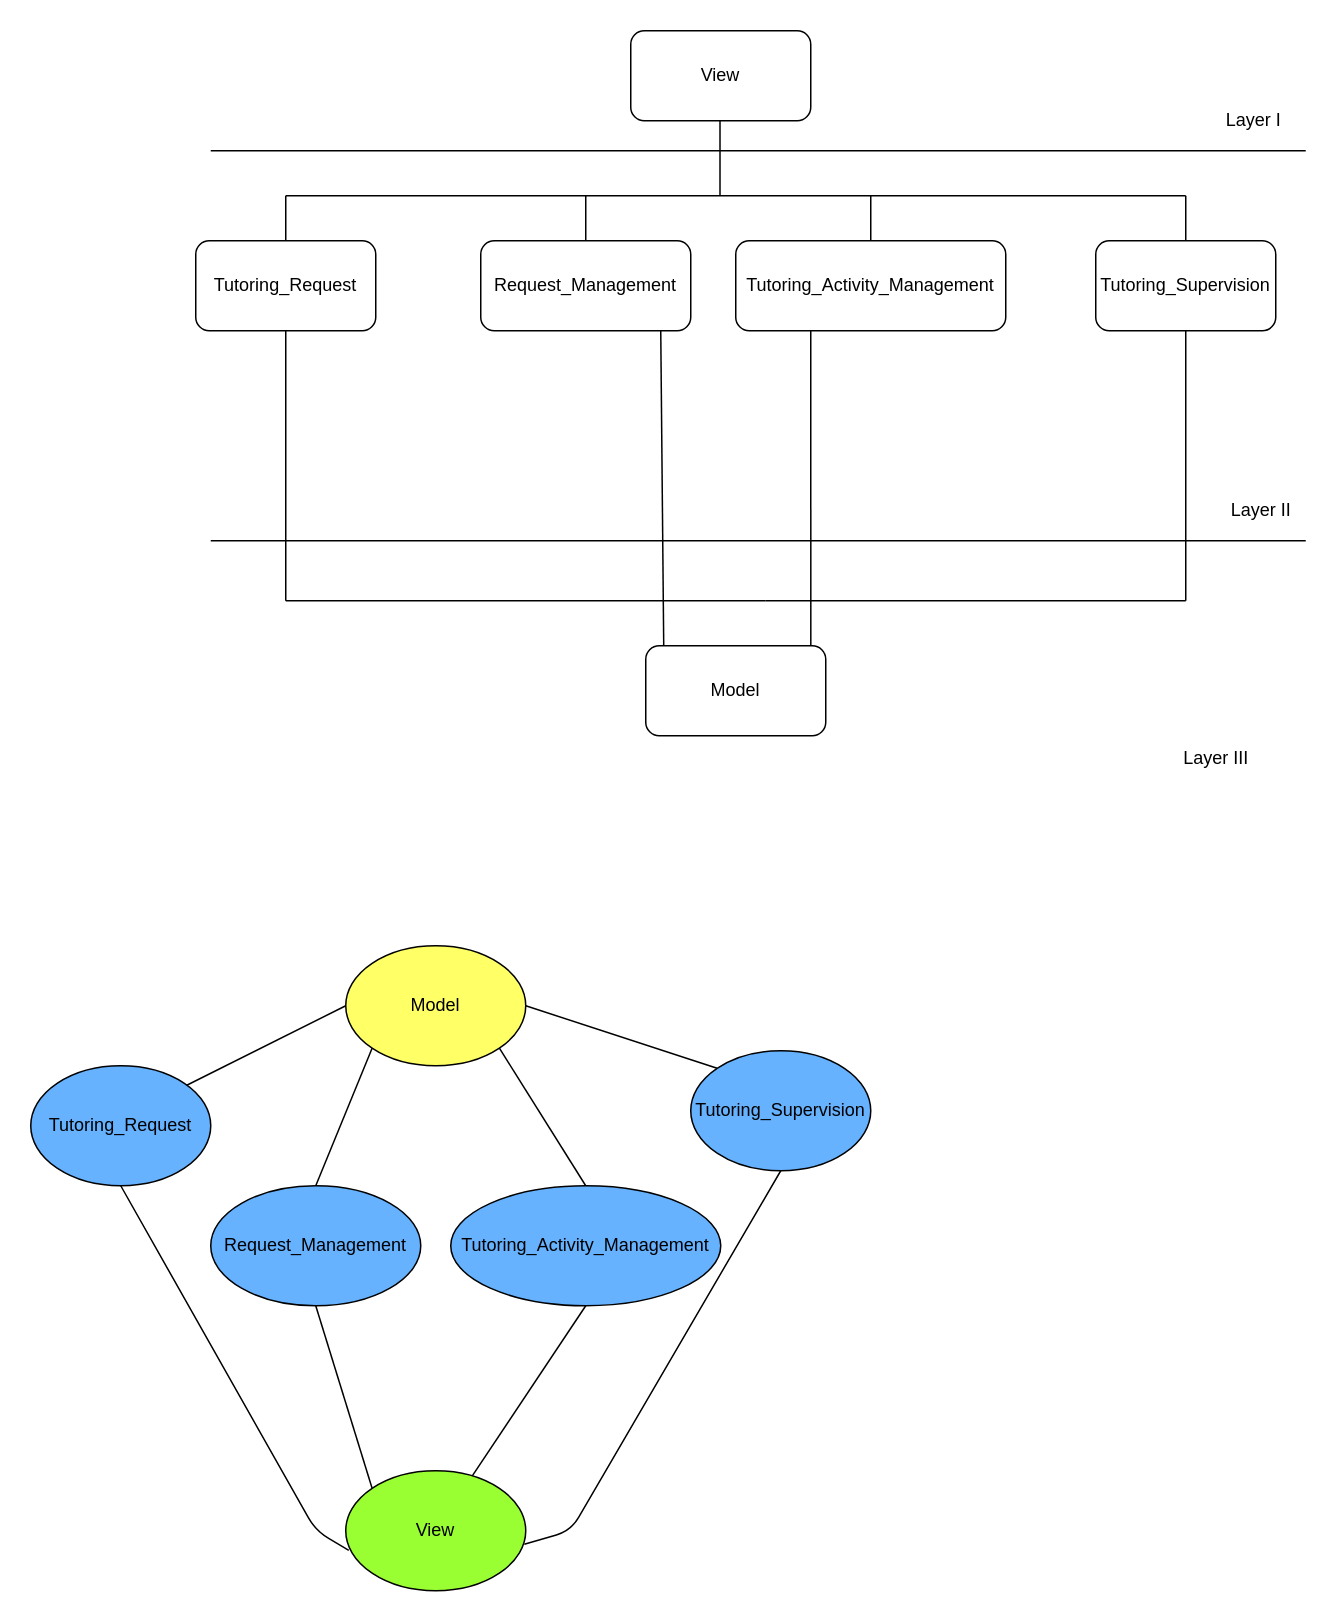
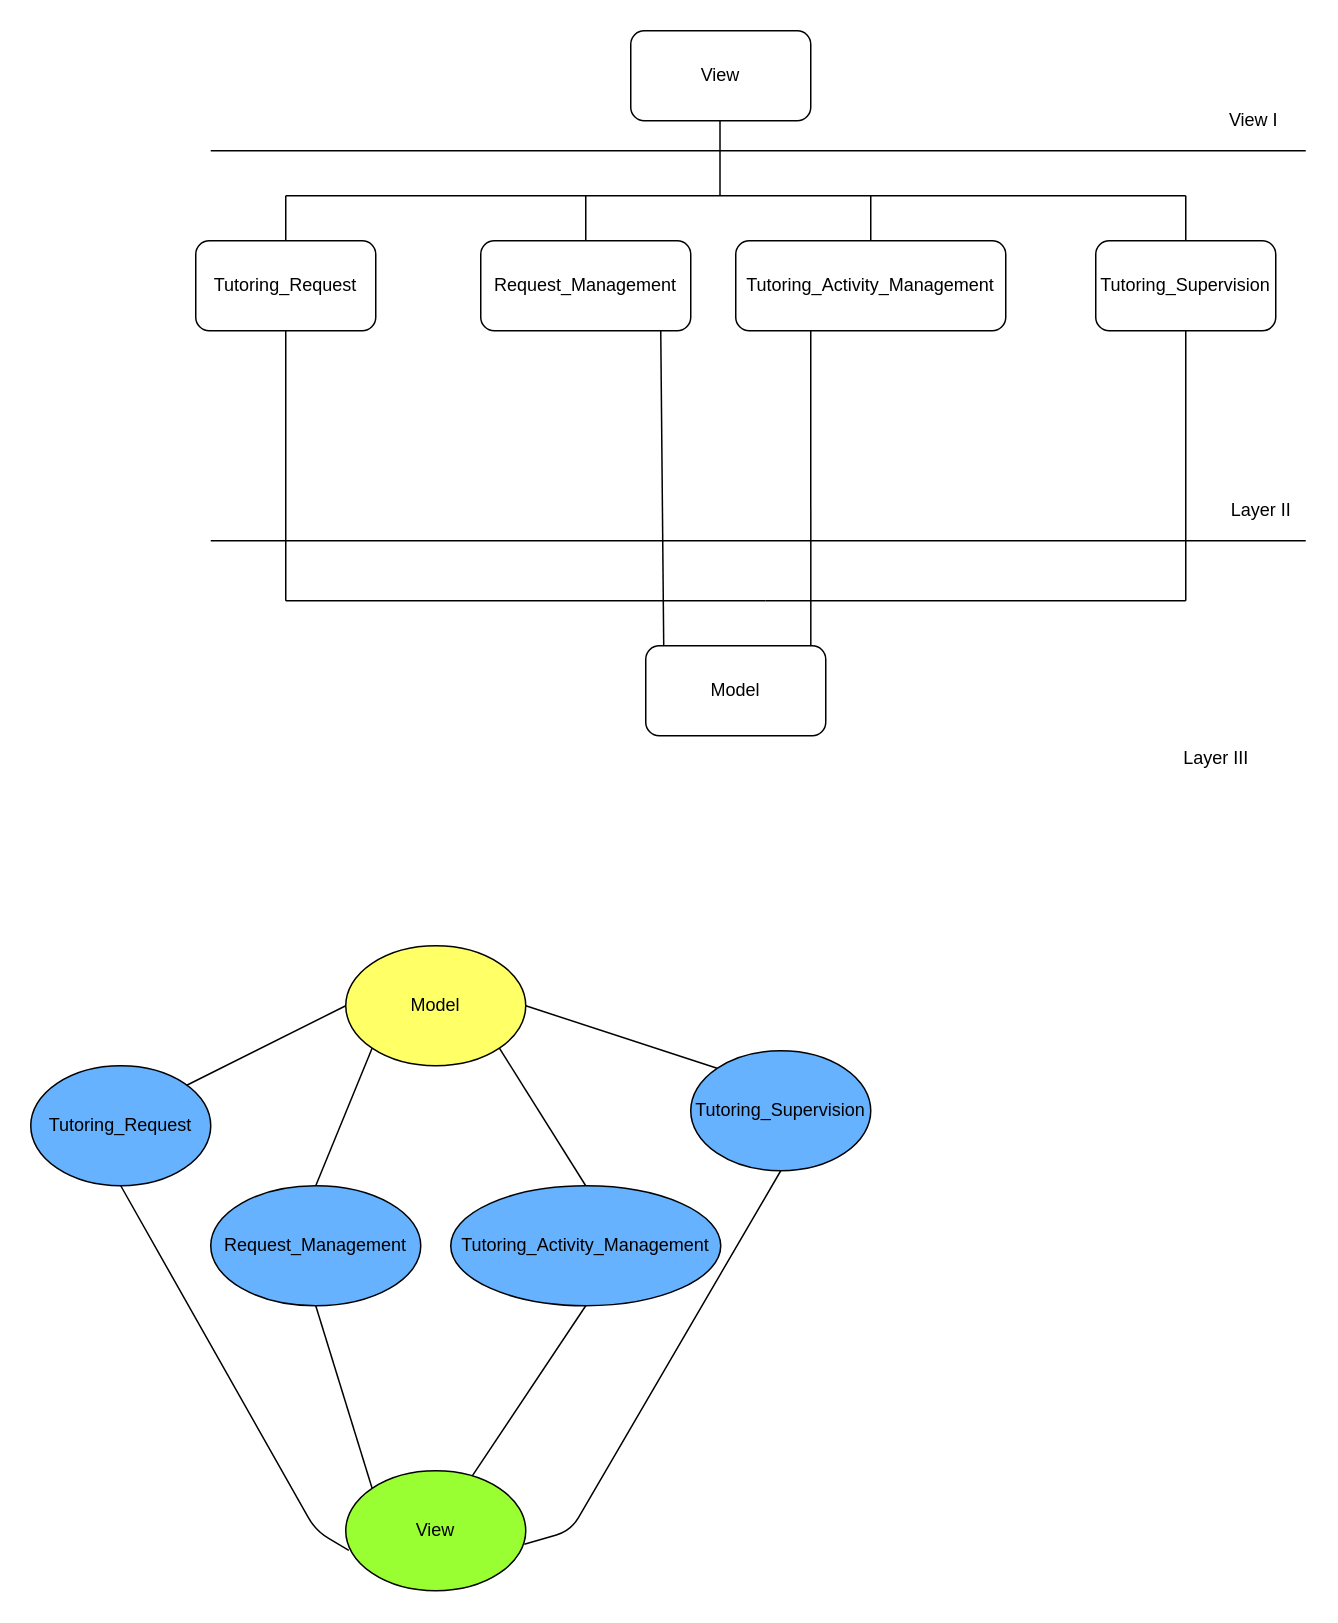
  <mxCell id="0" />
  <mxCell id="1" parent="0" />
  <mxCell id="2" value="View" style="rounded=1;whiteSpace=wrap;html=1;" parent="1" vertex="1"><mxGeometry x="420" y="20" width="120" height="60" as="geometry" /></mxCell>
  <mxCell id="3" value="" style="endArrow=none;html=1;" parent="1" edge="1"><mxGeometry width="50" height="50" relative="1" as="geometry"><mxPoint x="140" y="100" as="sourcePoint" /><mxPoint x="870" y="100" as="targetPoint" /></mxGeometry></mxCell>
- <mxCell id="4" value="Layer I" style="text;html=1;align=center;verticalAlign=middle;resizable=0;points=[];;autosize=1;" parent="1" vertex="1"><mxGeometry x="810" y="70" width="50" height="20" as="geometry" /></mxCell>
+ <mxCell id="4" value="View I" style="text;html=1;align=center;verticalAlign=middle;resizable=0;points=[];;autosize=1;" parent="1" vertex="1"><mxGeometry x="810" y="70" width="50" height="20" as="geometry" /></mxCell>
  <mxCell id="5" value="" style="endArrow=none;html=1;" parent="1" edge="1"><mxGeometry width="50" height="50" relative="1" as="geometry"><mxPoint x="479.5" y="130" as="sourcePoint" /><mxPoint x="479.5" y="80" as="targetPoint" /></mxGeometry></mxCell>
  <mxCell id="6" value="" style="endArrow=none;html=1;" parent="1" edge="1"><mxGeometry width="50" height="50" relative="1" as="geometry"><mxPoint x="190" y="130" as="sourcePoint" /><mxPoint x="790" y="130" as="targetPoint" /></mxGeometry></mxCell>
  <mxCell id="7" value="" style="endArrow=none;html=1;" parent="1" edge="1"><mxGeometry width="50" height="50" relative="1" as="geometry"><mxPoint x="190" y="160" as="sourcePoint" /><mxPoint x="190" y="130" as="targetPoint" /></mxGeometry></mxCell>
  <mxCell id="8" value="Tutoring_Request" style="rounded=1;whiteSpace=wrap;html=1;" parent="1" vertex="1"><mxGeometry x="130" y="160" width="120" height="60" as="geometry" /></mxCell>
  <mxCell id="9" value="" style="endArrow=none;html=1;" parent="1" edge="1"><mxGeometry width="50" height="50" relative="1" as="geometry"><mxPoint x="390" y="160" as="sourcePoint" /><mxPoint x="390" y="130" as="targetPoint" /></mxGeometry></mxCell>
  <mxCell id="10" value="Request_Management" style="rounded=1;whiteSpace=wrap;html=1;" parent="1" vertex="1"><mxGeometry x="320" y="160" width="140" height="60" as="geometry" /></mxCell>
  <mxCell id="11" value="" style="endArrow=none;html=1;" parent="1" edge="1"><mxGeometry width="50" height="50" relative="1" as="geometry"><mxPoint x="580" y="160" as="sourcePoint" /><mxPoint x="580" y="130" as="targetPoint" /></mxGeometry></mxCell>
  <mxCell id="12" value="Tutoring_Activity_Management" style="rounded=1;whiteSpace=wrap;html=1;" parent="1" vertex="1"><mxGeometry x="490" y="160" width="180" height="60" as="geometry" /></mxCell>
  <mxCell id="13" value="" style="endArrow=none;html=1;" parent="1" edge="1"><mxGeometry width="50" height="50" relative="1" as="geometry"><mxPoint x="790" y="160" as="sourcePoint" /><mxPoint x="790" y="130" as="targetPoint" /></mxGeometry></mxCell>
  <mxCell id="14" value="Tutoring_Supervision" style="rounded=1;whiteSpace=wrap;html=1;" parent="1" vertex="1"><mxGeometry x="730" y="160" width="120" height="60" as="geometry" /></mxCell>
  <mxCell id="15" value="" style="endArrow=none;html=1;exitX=0.1;exitY=0.033;exitDx=0;exitDy=0;exitPerimeter=0;" parent="1" source="23" edge="1"><mxGeometry width="50" height="50" relative="1" as="geometry"><mxPoint x="440" y="420" as="sourcePoint" /><mxPoint x="440" y="220" as="targetPoint" /></mxGeometry></mxCell>
  <mxCell id="16" value="" style="endArrow=none;html=1;exitX=0.917;exitY=0;exitDx=0;exitDy=0;exitPerimeter=0;" parent="1" source="23" edge="1"><mxGeometry width="50" height="50" relative="1" as="geometry"><mxPoint x="540" y="260" as="sourcePoint" /><mxPoint x="540" y="220" as="targetPoint" /></mxGeometry></mxCell>
  <mxCell id="17" value="" style="endArrow=none;html=1;" parent="1" edge="1"><mxGeometry width="50" height="50" relative="1" as="geometry"><mxPoint x="140" y="360" as="sourcePoint" /><mxPoint x="870" y="360" as="targetPoint" /></mxGeometry></mxCell>
  <mxCell id="18" value="" style="endArrow=none;html=1;" parent="1" edge="1"><mxGeometry width="50" height="50" relative="1" as="geometry"><mxPoint x="190" y="400" as="sourcePoint" /><mxPoint x="190" y="220" as="targetPoint" /></mxGeometry></mxCell>
  <mxCell id="19" value="" style="endArrow=none;html=1;" parent="1" edge="1"><mxGeometry width="50" height="50" relative="1" as="geometry"><mxPoint x="790" y="400" as="sourcePoint" /><mxPoint x="790" y="220" as="targetPoint" /></mxGeometry></mxCell>
  <mxCell id="20" value="Layer II" style="text;html=1;align=center;verticalAlign=middle;resizable=0;points=[];;autosize=1;" parent="1" vertex="1"><mxGeometry x="810" y="330" width="60" height="20" as="geometry" /></mxCell>
  <mxCell id="21" value="" style="endArrow=none;html=1;" parent="1" edge="1"><mxGeometry width="50" height="50" relative="1" as="geometry"><mxPoint x="190" y="400" as="sourcePoint" /><mxPoint x="510" y="400" as="targetPoint" /></mxGeometry></mxCell>
  <mxCell id="22" value="" style="endArrow=none;html=1;" parent="1" edge="1"><mxGeometry width="50" height="50" relative="1" as="geometry"><mxPoint x="510" y="400" as="sourcePoint" /><mxPoint x="790" y="400" as="targetPoint" /></mxGeometry></mxCell>
  <mxCell id="23" value="Model" style="rounded=1;whiteSpace=wrap;html=1;" parent="1" vertex="1"><mxGeometry x="430" y="430" width="120" height="60" as="geometry" /></mxCell>
  <mxCell id="24" value="Layer III" style="text;html=1;align=center;verticalAlign=middle;resizable=0;points=[];;autosize=1;" parent="1" vertex="1"><mxGeometry x="780" y="495" width="60" height="20" as="geometry" /></mxCell>
  <mxCell id="25" value="Model" style="ellipse;whiteSpace=wrap;html=1;fillColor=#FFFF66;" parent="1" vertex="1"><mxGeometry x="230" y="630" width="120" height="80" as="geometry" /></mxCell>
  <mxCell id="26" value="" style="endArrow=none;html=1;exitX=0;exitY=0.5;exitDx=0;exitDy=0;" parent="1" source="25" edge="1"><mxGeometry width="50" height="50" relative="1" as="geometry"><mxPoint x="200" y="750" as="sourcePoint" /><mxPoint x="120" y="725" as="targetPoint" /></mxGeometry></mxCell>
  <mxCell id="27" value="Tutoring_Request" style="ellipse;whiteSpace=wrap;html=1;fillColor=#66B2FF;" parent="1" vertex="1"><mxGeometry x="20" y="710" width="120" height="80" as="geometry" /></mxCell>
  <mxCell id="28" value="" style="endArrow=none;html=1;exitX=1;exitY=0.5;exitDx=0;exitDy=0;entryX=0;entryY=0;entryDx=0;entryDy=0;" parent="1" source="25" target="29" edge="1"><mxGeometry width="50" height="50" relative="1" as="geometry"><mxPoint x="550" y="750" as="sourcePoint" /><mxPoint x="350" y="670" as="targetPoint" /><Array as="points" /></mxGeometry></mxCell>
  <mxCell id="29" value="Tutoring_Supervision" style="ellipse;whiteSpace=wrap;html=1;fillColor=#66B2FF;" parent="1" vertex="1"><mxGeometry x="460" y="700" width="120" height="80" as="geometry" /></mxCell>
  <mxCell id="30" value="Request_Management" style="ellipse;whiteSpace=wrap;html=1;fillColor=#66B2FF;" parent="1" vertex="1"><mxGeometry x="140" y="790" width="140" height="80" as="geometry" /></mxCell>
  <mxCell id="31" value="Tutoring_Activity_Management" style="ellipse;whiteSpace=wrap;html=1;fillColor=#66B2FF;" parent="1" vertex="1"><mxGeometry x="300" y="790" width="180" height="80" as="geometry" /></mxCell>
  <mxCell id="32" value="View" style="ellipse;whiteSpace=wrap;html=1;fillColor=#99FF33;" parent="1" vertex="1"><mxGeometry x="230" y="980" width="120" height="80" as="geometry" /></mxCell>
  <mxCell id="33" value="" style="endArrow=none;html=1;entryX=0.5;entryY=1;entryDx=0;entryDy=0;" parent="1" source="32" target="31" edge="1"><mxGeometry width="50" height="50" relative="1" as="geometry"><mxPoint x="435" y="1040" as="sourcePoint" /><mxPoint x="485" y="990" as="targetPoint" /></mxGeometry></mxCell>
  <mxCell id="34" value="" style="endArrow=none;html=1;entryX=0.5;entryY=1;entryDx=0;entryDy=0;exitX=0.017;exitY=0.663;exitDx=0;exitDy=0;exitPerimeter=0;" parent="1" source="32" target="27" edge="1"><mxGeometry width="50" height="50" relative="1" as="geometry"><mxPoint x="90" y="1230" as="sourcePoint" /><mxPoint x="140" y="1180" as="targetPoint" /><Array as="points"><mxPoint x="210" y="1020" /></Array></mxGeometry></mxCell>
  <mxCell id="35" value="" style="endArrow=none;html=1;exitX=0.5;exitY=0;exitDx=0;exitDy=0;entryX=0;entryY=1;entryDx=0;entryDy=0;" parent="1" source="30" edge="1" target="25"><mxGeometry width="50" height="50" relative="1" as="geometry"><mxPoint x="290" y="750" as="sourcePoint" /><mxPoint x="290" y="710" as="targetPoint" /></mxGeometry></mxCell>
  <mxCell id="36" value="" style="endArrow=none;html=1;entryX=0.5;entryY=1;entryDx=0;entryDy=0;exitX=0;exitY=0;exitDx=0;exitDy=0;" parent="1" source="32" target="30" edge="1"><mxGeometry width="50" height="50" relative="1" as="geometry"><mxPoint x="260" y="1080" as="sourcePoint" /><mxPoint x="235" y="980" as="targetPoint" /></mxGeometry></mxCell>
  <mxCell id="37" value="" style="endArrow=none;html=1;entryX=0.5;entryY=1;entryDx=0;entryDy=0;exitX=0.992;exitY=0.613;exitDx=0;exitDy=0;exitPerimeter=0;" parent="1" source="32" target="29" edge="1"><mxGeometry width="50" height="50" relative="1" as="geometry"><mxPoint x="357.5" y="1102" as="sourcePoint" /><mxPoint x="550" y="770" as="targetPoint" /><Array as="points"><mxPoint x="380" y="1020" /></Array></mxGeometry></mxCell>
  <mxCell id="38" value="" style="endArrow=none;html=1;entryX=1;entryY=1;entryDx=0;entryDy=0;exitX=0.5;exitY=0;exitDx=0;exitDy=0;" parent="1" source="31" target="25" edge="1"><mxGeometry width="50" height="50" relative="1" as="geometry"><mxPoint x="310" y="800" as="sourcePoint" /><mxPoint x="360" y="750" as="targetPoint" /></mxGeometry></mxCell>
